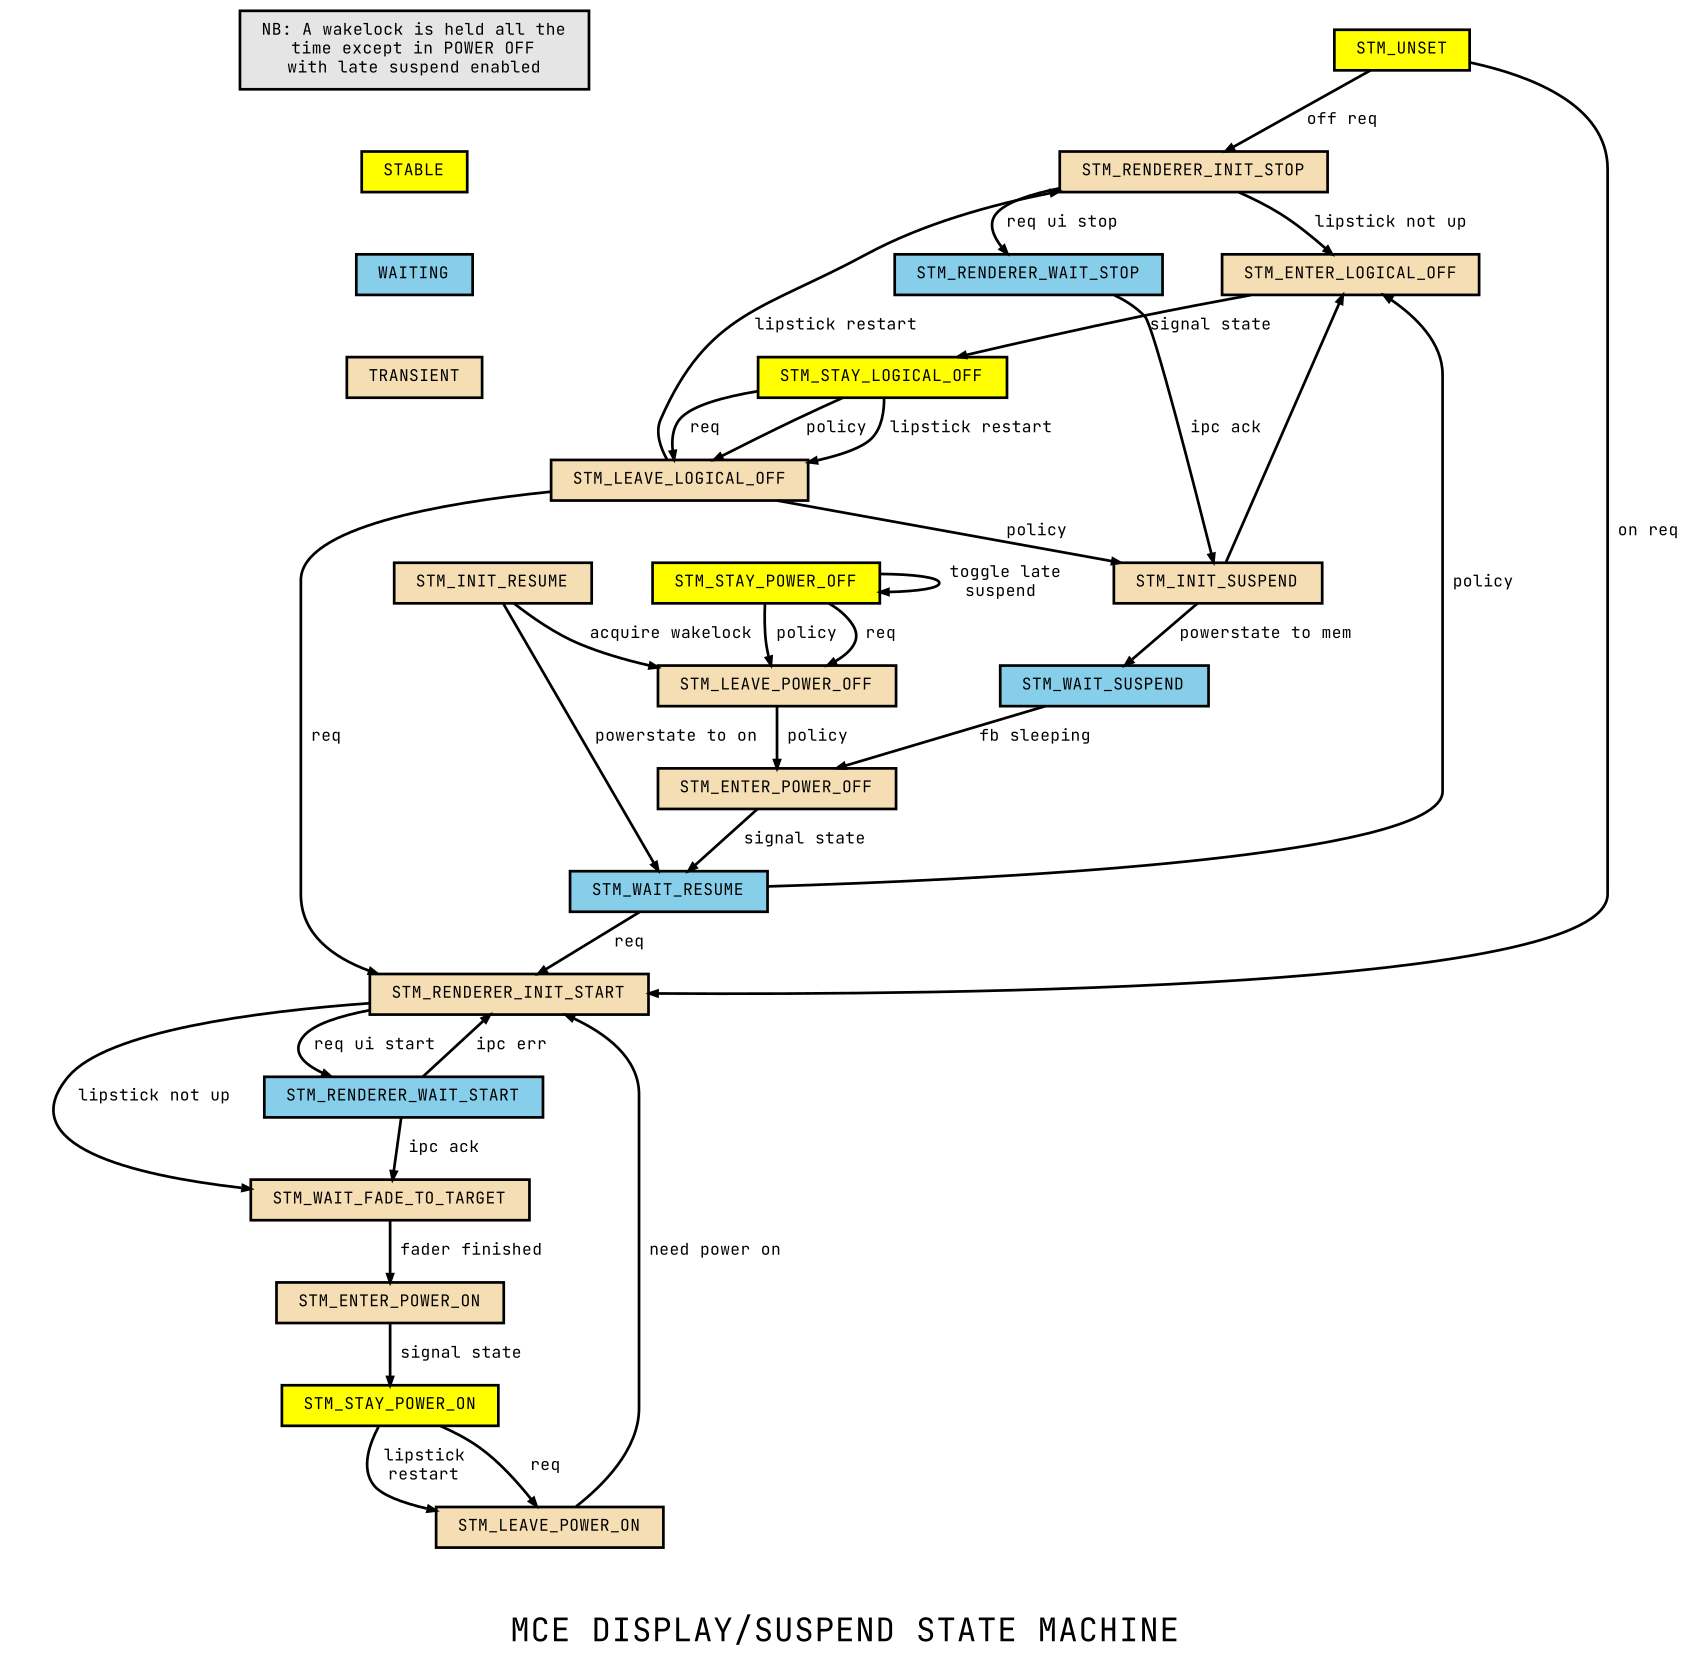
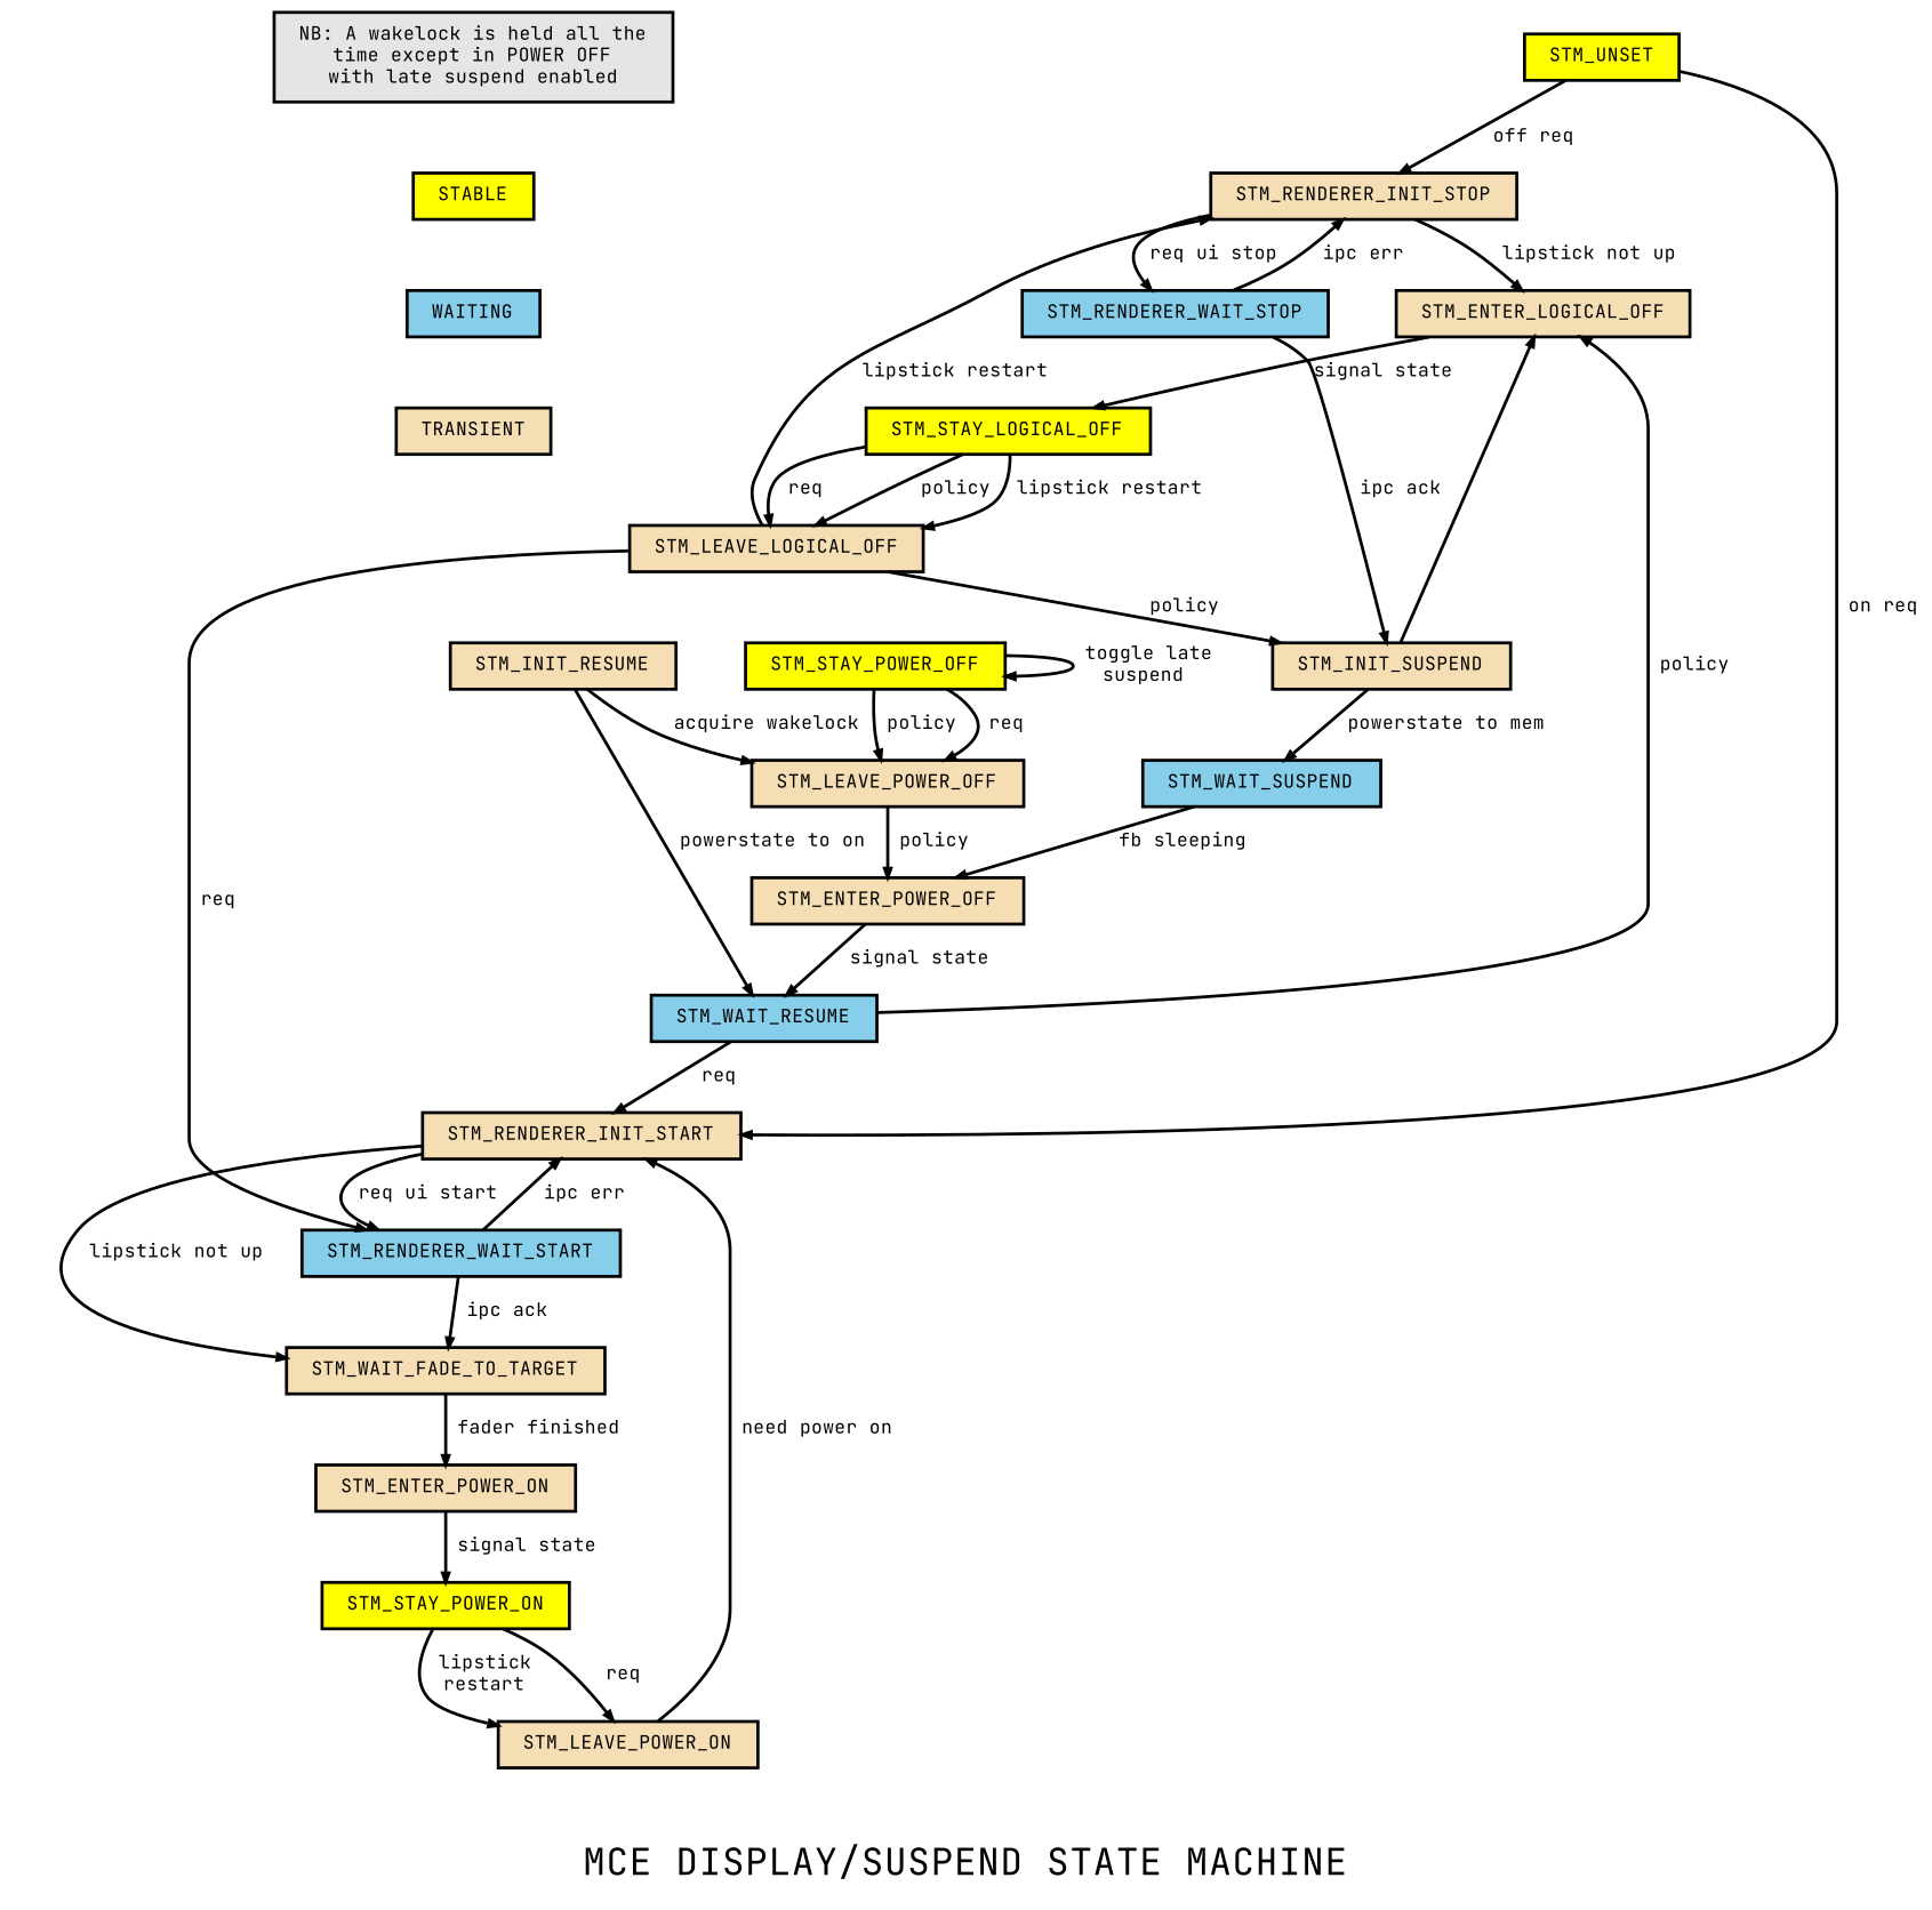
  digraph {
    fontname="JetBrains Mono"
    fontsize=12
    label="MCE DISPLAY/SUSPEND STATE MACHINE"
    nodesep=0.3
    ranksep=0.2
    node [fillcolor=wheat fontname="JetBrains Mono" fontsize=6 shape=box style=filled]
    edge [arrowsize=0.3 fontname="JetBrains Mono" fontsize=6]
    n1 [fillcolor=grey90 height=0.00001 label="NB: A wakelock is held all the\ntime except in POWER OFF\nwith late suspend enabled\n" width=0.00001]
    STABLE [fillcolor=yellow height=0.00001 width=0.00001]
    WAITING [fillcolor=skyblue height=0.00001 width=0.00001]
    TRANSIENT [height=0.00001 width=0.00001]
    STM_UNSET [fillcolor=yellow height=0.00001 width=0.00001]
    STM_RENDERER_INIT_START [height=0.00001 width=0.00001]
    STM_RENDERER_INIT_STOP [height=0.00001 width=0.00001]
    STM_RENDERER_WAIT_START [fillcolor=skyblue height=0.00001 width=0.00001]
    STM_WAIT_FADE_TO_TARGET [height=0.00001 width=0.00001]
    STM_ENTER_LOGICAL_OFF [height=0.00001 width=0.00001]
    STM_RENDERER_WAIT_STOP [fillcolor=skyblue height=0.00001 width=0.00001]
    STM_STAY_POWER_OFF [fillcolor=yellow height=0.00001 width=0.00001]
    STM_LEAVE_POWER_OFF [height=0.00001 width=0.00001]
    STM_ENTER_POWER_OFF [height=0.00001 width=0.00001]
    STM_STAY_POWER_ON [fillcolor=yellow height=0.00001 width=0.00001]
    STM_LEAVE_POWER_ON [height=0.00001 width=0.00001]
    STM_STAY_LOGICAL_OFF [fillcolor=yellow height=0.00001 width=0.00001]
    STM_LEAVE_LOGICAL_OFF [height=0.00001 width=0.00001]
    STM_INIT_SUSPEND [height=0.00001 width=0.00001]
    STM_WAIT_RESUME [fillcolor=skyblue height=0.00001 width=0.00001]
    STM_WAIT_SUSPEND [fillcolor=skyblue height=0.00001 width=0.00001]
    STM_ENTER_POWER_ON [height=0.00001 width=0.00001]
    STM_INIT_RESUME [height=0.00001 width=0.00001]
    n1 -> STABLE [style=invis]
    STABLE -> WAITING [style=invis]
    WAITING -> TRANSIENT [style=invis]
    STM_UNSET -> STM_RENDERER_INIT_START [label=" on req"]
    STM_UNSET -> STM_RENDERER_INIT_STOP [label=" off req"]
    STM_RENDERER_INIT_START -> STM_RENDERER_WAIT_START [label=" req ui start"]
    STM_RENDERER_INIT_START -> STM_WAIT_FADE_TO_TARGET [label=" lipstick not up"]
    STM_RENDERER_INIT_STOP -> STM_ENTER_LOGICAL_OFF [label=" lipstick not up"]
    STM_RENDERER_INIT_STOP -> STM_RENDERER_WAIT_STOP [label=" req ui stop"]
    STM_RENDERER_WAIT_START -> STM_RENDERER_INIT_START [label=" ipc err"]
    STM_RENDERER_WAIT_START -> STM_WAIT_FADE_TO_TARGET [label=" ipc ack"]
    STM_WAIT_FADE_TO_TARGET -> STM_ENTER_POWER_ON [label=" fader finished"]
    STM_ENTER_LOGICAL_OFF -> STM_STAY_LOGICAL_OFF [label=" signal state"]
+   STM_RENDERER_WAIT_STOP -> STM_RENDERER_INIT_STOP [label=" ipc err"]
    STM_RENDERER_WAIT_STOP -> STM_INIT_SUSPEND [label=" ipc ack"]
    STM_STAY_POWER_OFF -> STM_STAY_POWER_OFF [label=" toggle late\nsuspend\n"]
    STM_STAY_POWER_OFF -> STM_LEAVE_POWER_OFF [label=" req"]
    STM_STAY_POWER_OFF -> STM_LEAVE_POWER_OFF [label=" policy"]
    STM_LEAVE_POWER_OFF -> STM_ENTER_POWER_OFF [label=" policy"]
    STM_ENTER_POWER_OFF -> STM_WAIT_RESUME [label=" signal state"]
    STM_STAY_POWER_ON -> STM_LEAVE_POWER_ON [label=" req"]
    STM_STAY_POWER_ON -> STM_LEAVE_POWER_ON [label=" lipstick\n restart\n"]
    STM_LEAVE_POWER_ON -> STM_RENDERER_INIT_START [label=" need power on"]
    STM_STAY_LOGICAL_OFF -> STM_LEAVE_LOGICAL_OFF [label=" req"]
    STM_STAY_LOGICAL_OFF -> STM_LEAVE_LOGICAL_OFF [label=" policy"]
    STM_STAY_LOGICAL_OFF -> STM_LEAVE_LOGICAL_OFF [label=" lipstick restart"]
-   STM_LEAVE_LOGICAL_OFF -> STM_RENDERER_INIT_START [label=" req"]
+   STM_LEAVE_LOGICAL_OFF -> STM_RENDERER_WAIT_START [label=" req"]
    STM_LEAVE_LOGICAL_OFF -> STM_RENDERER_INIT_STOP [label=" lipstick restart"]
    STM_LEAVE_LOGICAL_OFF -> STM_INIT_SUSPEND [label=" policy"]
    STM_INIT_SUSPEND -> STM_ENTER_LOGICAL_OFF
    STM_INIT_SUSPEND -> STM_WAIT_SUSPEND [label=" powerstate to mem"]
    STM_WAIT_RESUME -> STM_RENDERER_INIT_START [label=" req"]
    STM_WAIT_RESUME -> STM_ENTER_LOGICAL_OFF [label=" policy"]
    STM_WAIT_SUSPEND -> STM_ENTER_POWER_OFF [label=" fb sleeping"]
    STM_ENTER_POWER_ON -> STM_STAY_POWER_ON [label=" signal state"]
    STM_INIT_RESUME -> STM_LEAVE_POWER_OFF [label=" acquire wakelock"]
    STM_INIT_RESUME -> STM_WAIT_RESUME [label=" powerstate to on"]
  }
